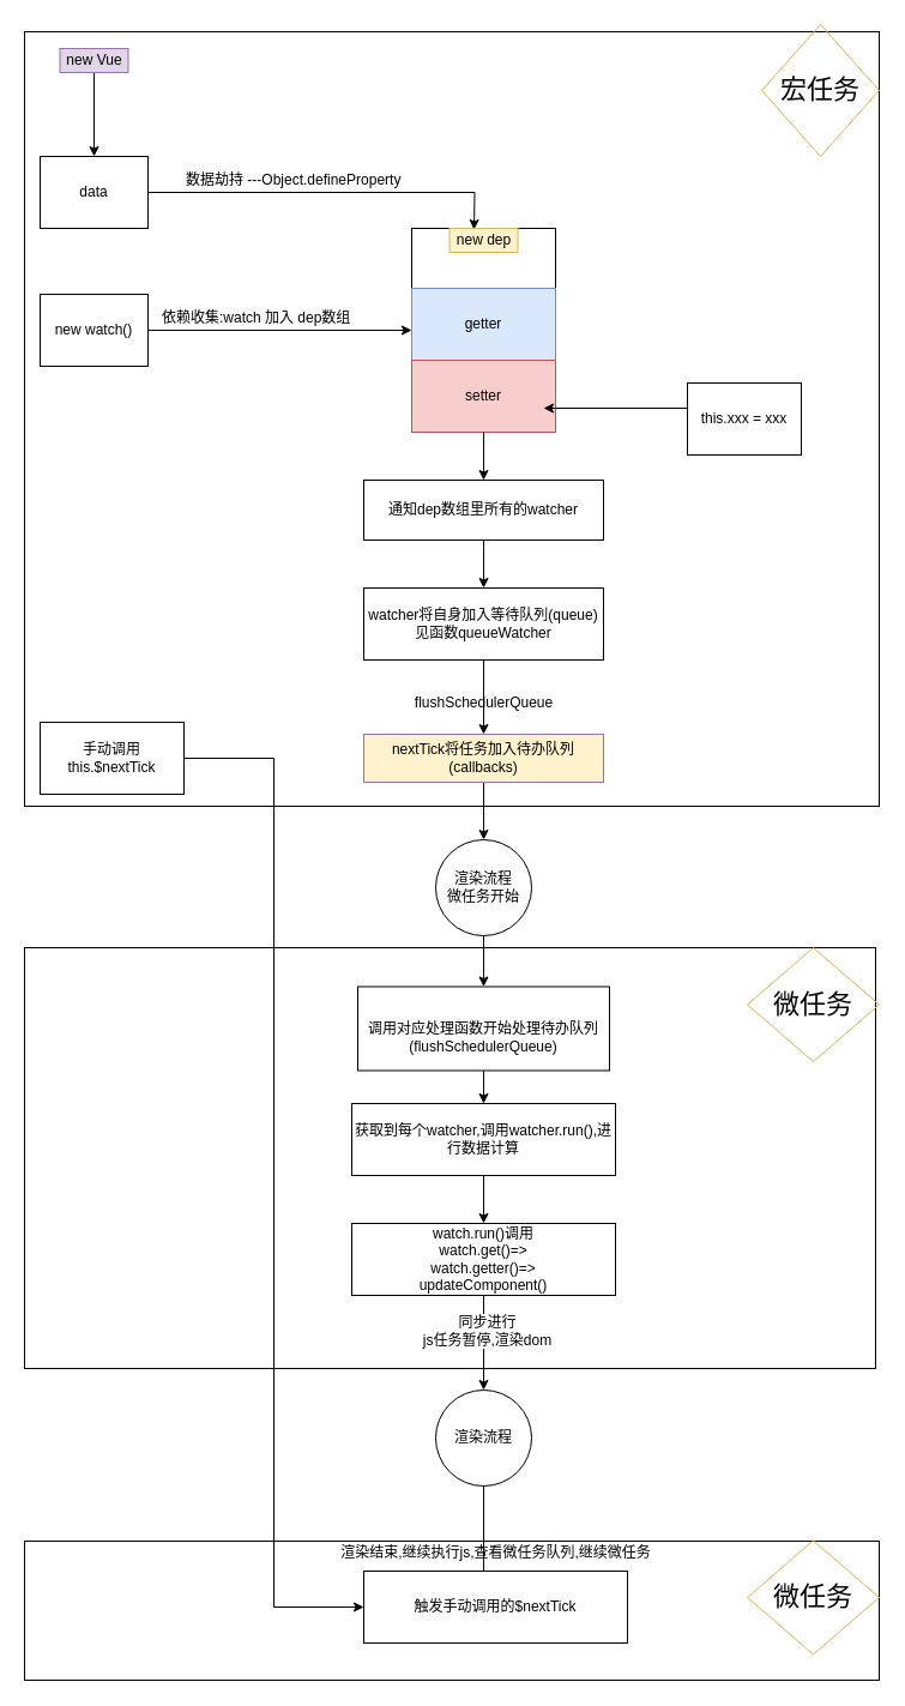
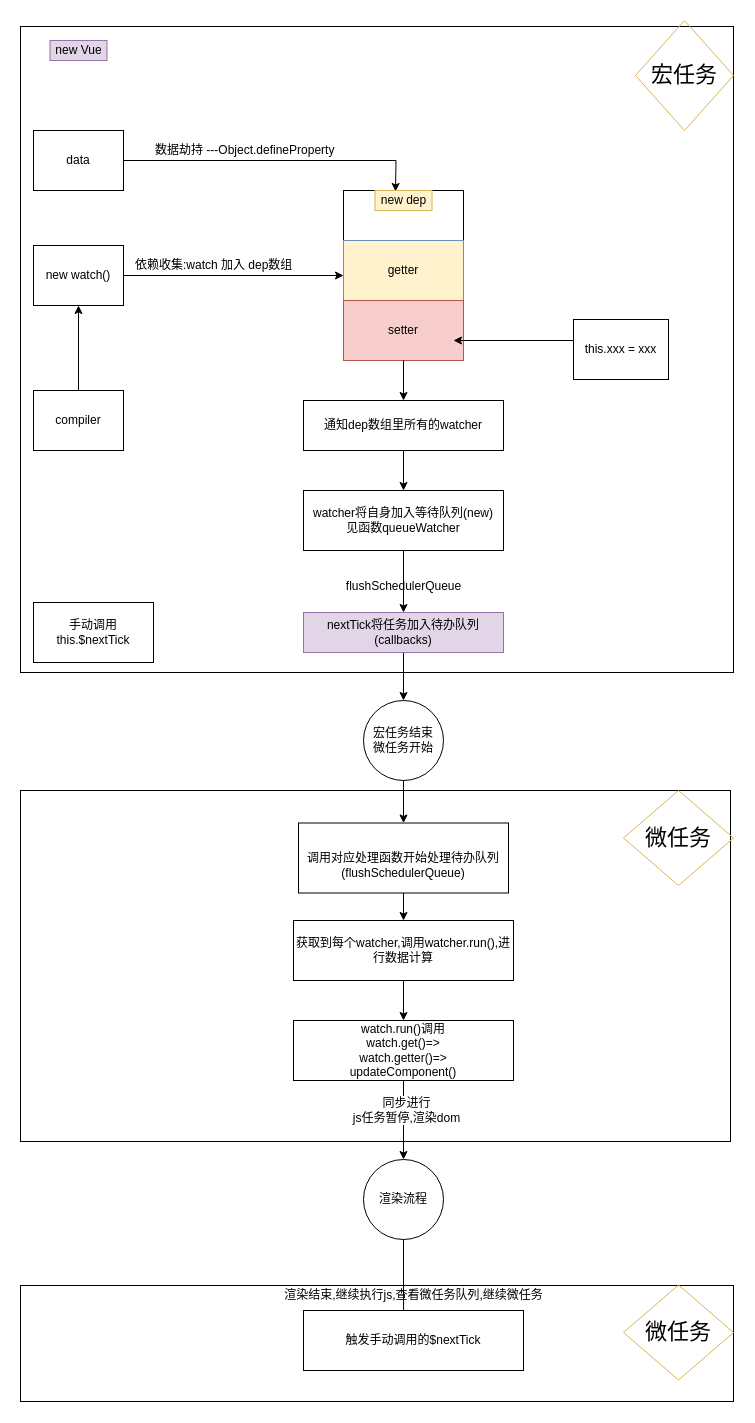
  <mxCell id="0" />
  <mxCell id="1" parent="0" />
  <mxCell id="2" value="" style="rounded=0;whiteSpace=wrap;html=1;strokeColor=#000000;fillColor=none;" parent="1" vertex="1"><mxGeometry x="343" y="190" width="120" height="170" as="geometry" /></mxCell>
  <mxCell id="3" value="" style="rounded=0;whiteSpace=wrap;html=1;fillColor=none;" vertex="1" parent="1"><mxGeometry x="20" y="26" width="713" height="646" as="geometry" /></mxCell>
  <mxCell id="4" value="" style="rounded=0;whiteSpace=wrap;html=1;strokeColor=#000000;fillColor=none;" parent="1" vertex="1"><mxGeometry x="20" y="790" width="710" height="351" as="geometry" /></mxCell>
- <mxCell id="5" value="getter" style="rounded=0;whiteSpace=wrap;html=1;fillColor=#dae8fc;strokeColor=#6c8ebf;" parent="1" vertex="1"><mxGeometry x="343" y="240" width="120" height="60" as="geometry" /></mxCell>
+ <mxCell id="5" value="getter" style="rounded=0;whiteSpace=wrap;html=1;fillColor=#fff2cc;strokeColor=#6c8ebf;" parent="1" vertex="1"><mxGeometry x="343" y="240" width="120" height="60" as="geometry" /></mxCell>
  <mxCell id="6" value="setter" style="rounded=0;whiteSpace=wrap;html=1;fillColor=#f8cecc;strokeColor=#b85450;" parent="1" vertex="1"><mxGeometry x="343" y="300" width="120" height="60" as="geometry" /></mxCell>
  <mxCell id="7" style="edgeStyle=orthogonalEdgeStyle;rounded=0;orthogonalLoop=1;jettySize=auto;html=1;entryX=0.458;entryY=0.005;entryDx=0;entryDy=0;entryPerimeter=0;" parent="1" source="8" edge="1"><mxGeometry relative="1" as="geometry"><mxPoint x="395" y="191" as="targetPoint" /></mxGeometry></mxCell>
  <mxCell id="8" value="data" style="rounded=0;whiteSpace=wrap;html=1;" parent="1" vertex="1"><mxGeometry x="33" y="130" width="90" height="60" as="geometry" /></mxCell>
  <mxCell id="9" value="数据劫持 ---Object.defineProperty&amp;nbsp;&lt;br&gt;" style="text;html=1;resizable=0;points=[];autosize=1;align=left;verticalAlign=top;spacingTop=-4;" parent="1" vertex="1"><mxGeometry x="153" y="140" width="200" height="20" as="geometry" /></mxCell>
+ <mxCell id="10" style="edgeStyle=orthogonalEdgeStyle;rounded=0;orthogonalLoop=1;jettySize=auto;html=1;entryX=0.5;entryY=1;entryDx=0;entryDy=0;" parent="1" source="11" target="16" edge="1"><mxGeometry relative="1" as="geometry" /></mxCell>
+ <mxCell id="11" value="compiler" style="rounded=0;whiteSpace=wrap;html=1;strokeColor=#000000;fillColor=none;" parent="1" vertex="1"><mxGeometry x="33" y="390" width="90" height="60" as="geometry" /></mxCell>
  <mxCell id="12" style="edgeStyle=orthogonalEdgeStyle;rounded=0;orthogonalLoop=1;jettySize=auto;html=1;entryX=0.5;entryY=0;entryDx=0;entryDy=0;" parent="1" source="2" target="22" edge="1"><mxGeometry relative="1" as="geometry" /></mxCell>
- <mxCell id="13" style="edgeStyle=orthogonalEdgeStyle;rounded=0;orthogonalLoop=1;jettySize=auto;html=1;entryX=0.5;entryY=0;entryDx=0;entryDy=0;" parent="1" source="14" target="8" edge="1"><mxGeometry relative="1" as="geometry" /></mxCell>
  <mxCell id="14" value="new Vue" style="text;html=1;strokeColor=#9673a6;fillColor=#e1d5e7;align=center;verticalAlign=middle;whiteSpace=wrap;rounded=0;" parent="1" vertex="1"><mxGeometry x="49.5" y="40" width="57" height="20" as="geometry" /></mxCell>
  <mxCell id="15" style="edgeStyle=orthogonalEdgeStyle;rounded=0;orthogonalLoop=1;jettySize=auto;html=1;entryX=0;entryY=0.5;entryDx=0;entryDy=0;" parent="1" source="16" target="2" edge="1"><mxGeometry relative="1" as="geometry" /></mxCell>
  <mxCell id="16" value="new watch()" style="rounded=0;whiteSpace=wrap;html=1;strokeColor=#000000;fillColor=none;" parent="1" vertex="1"><mxGeometry x="33" y="245" width="90" height="60" as="geometry" /></mxCell>
  <mxCell id="17" value="依赖收集:watch 加入 dep数组" style="text;html=1;resizable=0;points=[];autosize=1;align=left;verticalAlign=top;spacingTop=-4;" parent="1" vertex="1"><mxGeometry x="133" y="255" width="170" height="20" as="geometry" /></mxCell>
  <mxCell id="18" value="new dep" style="text;html=1;strokeColor=#d6b656;fillColor=#fff2cc;align=center;verticalAlign=middle;whiteSpace=wrap;rounded=0;" parent="1" vertex="1"><mxGeometry x="374.5" y="190" width="57" height="20" as="geometry" /></mxCell>
  <mxCell id="19" style="edgeStyle=orthogonalEdgeStyle;rounded=0;orthogonalLoop=1;jettySize=auto;html=1;" edge="1" parent="1" source="20"><mxGeometry relative="1" as="geometry"><mxPoint x="453" y="340" as="targetPoint" /><Array as="points"><mxPoint x="463" y="340" /></Array></mxGeometry></mxCell>
  <mxCell id="20" value="this.xxx = xxx" style="rounded=0;whiteSpace=wrap;html=1;strokeColor=#000000;fillColor=none;" parent="1" vertex="1"><mxGeometry x="573" y="319" width="95" height="60" as="geometry" /></mxCell>
  <mxCell id="21" style="edgeStyle=orthogonalEdgeStyle;rounded=0;orthogonalLoop=1;jettySize=auto;html=1;entryX=0.5;entryY=0;entryDx=0;entryDy=0;" parent="1" source="22" target="24" edge="1"><mxGeometry relative="1" as="geometry" /></mxCell>
  <mxCell id="22" value="通知dep数组里所有的watcher" style="rounded=0;whiteSpace=wrap;html=1;strokeColor=#000000;fillColor=none;" parent="1" vertex="1"><mxGeometry x="303" y="400" width="200" height="50" as="geometry" /></mxCell>
  <mxCell id="23" style="edgeStyle=orthogonalEdgeStyle;rounded=0;orthogonalLoop=1;jettySize=auto;html=1;entryX=0.5;entryY=0;entryDx=0;entryDy=0;" parent="1" source="24" target="26" edge="1"><mxGeometry relative="1" as="geometry" /></mxCell>
- <mxCell id="24" value="watcher将自身加入等待队列(queue)&lt;br&gt;见函数queueWatcher" style="rounded=0;whiteSpace=wrap;html=1;strokeColor=#000000;fillColor=none;align=center;" parent="1" vertex="1"><mxGeometry x="303" y="490" width="200" height="60" as="geometry" /></mxCell>
+ <mxCell id="24" value="watcher将自身加入等待队列(new)&lt;br&gt;见函数queueWatcher" style="rounded=0;whiteSpace=wrap;html=1;strokeColor=#000000;fillColor=none;align=center;" parent="1" vertex="1"><mxGeometry x="303" y="490" width="200" height="60" as="geometry" /></mxCell>
  <mxCell id="25" style="edgeStyle=orthogonalEdgeStyle;rounded=0;orthogonalLoop=1;jettySize=auto;html=1;entryX=0.5;entryY=0;entryDx=0;entryDy=0;" parent="1" source="26" target="28" edge="1"><mxGeometry relative="1" as="geometry" /></mxCell>
- <mxCell id="26" value="nextTick将任务加入待办队列&lt;br&gt;(callbacks)" style="rounded=0;whiteSpace=wrap;html=1;strokeColor=#9673a6;fillColor=#fff2cc;" parent="1" vertex="1"><mxGeometry x="303" y="612" width="200" height="40" as="geometry" /></mxCell>
+ <mxCell id="26" value="nextTick将任务加入待办队列&lt;br&gt;(callbacks)" style="rounded=0;whiteSpace=wrap;html=1;strokeColor=#9673a6;fillColor=#e1d5e7;" parent="1" vertex="1"><mxGeometry x="303" y="612" width="200" height="40" as="geometry" /></mxCell>
  <mxCell id="27" style="edgeStyle=orthogonalEdgeStyle;rounded=0;orthogonalLoop=1;jettySize=auto;html=1;entryX=0.5;entryY=0;entryDx=0;entryDy=0;" parent="1" source="28" target="30" edge="1"><mxGeometry relative="1" as="geometry" /></mxCell>
- <mxCell id="28" value="渲染流程&lt;br&gt;微任务开始" style="ellipse;whiteSpace=wrap;html=1;aspect=fixed;strokeColor=#000000;fillColor=none;" parent="1" vertex="1"><mxGeometry x="363" y="700" width="80" height="80" as="geometry" /></mxCell>
+ <mxCell id="28" value="宏任务结束&lt;br&gt;微任务开始" style="ellipse;whiteSpace=wrap;html=1;aspect=fixed;strokeColor=#000000;fillColor=none;" parent="1" vertex="1"><mxGeometry x="363" y="700" width="80" height="80" as="geometry" /></mxCell>
  <mxCell id="29" style="edgeStyle=orthogonalEdgeStyle;rounded=0;orthogonalLoop=1;jettySize=auto;html=1;entryX=0.5;entryY=0;entryDx=0;entryDy=0;" parent="1" source="30" target="32" edge="1"><mxGeometry relative="1" as="geometry" /></mxCell>
  <mxCell id="30" value="&lt;br&gt;调用对应处理函数开始处理待办队列 (flushSchedulerQueue)" style="rounded=0;whiteSpace=wrap;html=1;strokeColor=#000000;fillColor=none;" parent="1" vertex="1"><mxGeometry x="298" y="822.5" width="210" height="70" as="geometry" /></mxCell>
  <mxCell id="31" style="edgeStyle=orthogonalEdgeStyle;rounded=0;orthogonalLoop=1;jettySize=auto;html=1;" edge="1" parent="1" source="32" target="40"><mxGeometry relative="1" as="geometry" /></mxCell>
  <mxCell id="32" value="获取到每个watcher,调用watcher.run(),进行数据计算" style="rounded=0;whiteSpace=wrap;html=1;strokeColor=#000000;fillColor=none;" parent="1" vertex="1"><mxGeometry x="293" y="920" width="220" height="60" as="geometry" /></mxCell>
  <mxCell id="33" style="edgeStyle=orthogonalEdgeStyle;rounded=0;orthogonalLoop=1;jettySize=auto;html=1;entryX=0.455;entryY=0.167;entryDx=0;entryDy=0;entryPerimeter=0;" edge="1" parent="1" source="34" target="44"><mxGeometry relative="1" as="geometry" /></mxCell>
  <mxCell id="34" value="渲染流程" style="ellipse;whiteSpace=wrap;html=1;aspect=fixed;strokeColor=#000000;fillColor=none;" parent="1" vertex="1"><mxGeometry x="363" y="1159" width="80" height="80" as="geometry" /></mxCell>
  <mxCell id="35" value="&lt;p style=&quot;line-height: 120% ; font-size: 22px&quot;&gt;&lt;br&gt;&lt;/p&gt;" style="text;html=1;strokeColor=none;fillColor=none;align=center;verticalAlign=middle;whiteSpace=wrap;rounded=0;" parent="1" vertex="1"><mxGeometry x="573" y="460" width="120" height="90" as="geometry" /></mxCell>
  <mxCell id="36" value="&lt;font style=&quot;font-size: 22px&quot;&gt;微任务&lt;/font&gt;" style="rhombus;whiteSpace=wrap;html=1;strokeColor=#d6b656;fillColor=none;" parent="1" vertex="1"><mxGeometry x="623" y="790" width="110" height="95" as="geometry" /></mxCell>
  <mxCell id="37" value="&lt;span style=&quot;font-size: 22px&quot;&gt;宏任务&lt;/span&gt;" style="rhombus;whiteSpace=wrap;html=1;strokeColor=#d6b656;fillColor=none;direction=south;" parent="1" vertex="1"><mxGeometry x="635" y="20" width="98" height="110" as="geometry" /></mxCell>
  <mxCell id="38" value="" style="edgeStyle=orthogonalEdgeStyle;rounded=0;orthogonalLoop=1;jettySize=auto;html=1;" edge="1" parent="1" source="40" target="34"><mxGeometry relative="1" as="geometry" /></mxCell>
  <mxCell id="39" value="同步进行&lt;br&gt;js任务暂停,渲染dom" style="text;html=1;align=center;verticalAlign=middle;resizable=0;points=[];;labelBackgroundColor=#ffffff;" vertex="1" connectable="0" parent="38"><mxGeometry x="-0.266" y="2" relative="1" as="geometry"><mxPoint as="offset" /></mxGeometry></mxCell>
  <mxCell id="40" value="watch.run()调用&lt;br&gt;watch.get()=&amp;gt;&lt;br&gt;watch.getter()=&amp;gt;&lt;br&gt;updateComponent()" style="rounded=0;whiteSpace=wrap;html=1;" vertex="1" parent="1"><mxGeometry x="293" y="1020" width="220" height="60" as="geometry" /></mxCell>
- <mxCell id="41" style="edgeStyle=orthogonalEdgeStyle;rounded=0;orthogonalLoop=1;jettySize=auto;html=1;entryX=0;entryY=0.5;entryDx=0;entryDy=0;" edge="1" parent="1" source="42" target="44"><mxGeometry relative="1" as="geometry" /></mxCell>
  <mxCell id="42" value="手动调用this.$nextTick" style="rounded=0;whiteSpace=wrap;html=1;" vertex="1" parent="1"><mxGeometry x="33" y="602" width="120" height="60" as="geometry" /></mxCell>
  <mxCell id="43" value="flushSchedulerQueue" style="text;html=1;align=center;verticalAlign=middle;resizable=0;points=[];;autosize=1;" vertex="1" parent="1"><mxGeometry x="338" y="576" width="130" height="20" as="geometry" /></mxCell>
  <mxCell id="44" value="触发手动调用的$nextTick" style="rounded=0;whiteSpace=wrap;html=1;" vertex="1" parent="1"><mxGeometry x="303" y="1310" width="220" height="60" as="geometry" /></mxCell>
  <mxCell id="45" value="渲染结束,继续执行js,查看微任务队列,继续微任务" style="text;html=1;align=center;verticalAlign=middle;resizable=0;points=[];;autosize=1;" vertex="1" parent="1"><mxGeometry x="278" y="1285" width="270" height="20" as="geometry" /></mxCell>
  <mxCell id="46" value="" style="rounded=0;whiteSpace=wrap;html=1;fillColor=none;" vertex="1" parent="1"><mxGeometry x="20" y="1285" width="713" height="116" as="geometry" /></mxCell>
  <mxCell id="47" value="&lt;font style=&quot;font-size: 22px&quot;&gt;微任务&lt;/font&gt;" style="rhombus;whiteSpace=wrap;html=1;strokeColor=#d6b656;fillColor=none;" vertex="1" parent="1"><mxGeometry x="623" y="1284.5" width="110" height="95" as="geometry" /></mxCell>
